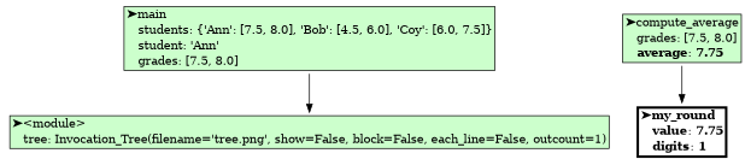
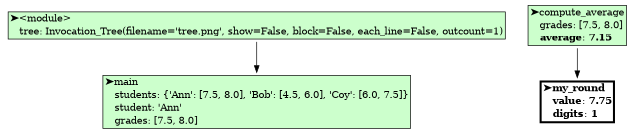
  digraph {
    node [shape=plaintext]
    n1 [label=< <TABLE BORDER="1" CELLBORDER="0" CELLSPACING="0" BGCOLOR="#ccffcc">   <TR><TD ALIGN="left">➤&lt;module&gt;</TD></TR>   <TR><TD ALIGN="left">   tree: Invocation_Tree(filename=&#x27;tree.png&#x27;, show=False, block=False, each_line=False, outcount=1)</TD></TR> </TABLE>>]
    n2 [label=< <TABLE BORDER="1" CELLBORDER="0" CELLSPACING="0" BGCOLOR="#ccffcc">   <TR><TD ALIGN="left">➤main</TD></TR>   <TR><TD ALIGN="left">   students: {&#x27;Ann&#x27;: [7.5, 8.0], &#x27;Bob&#x27;: [4.5, 6.0], &#x27;Coy&#x27;: [6.0, 7.5]}</TD></TR>   <TR><TD ALIGN="left">   student: &#x27;Ann&#x27;</TD></TR>   <TR><TD ALIGN="left">   grades: [7.5, 8.0]</TD></TR> </TABLE>>]
-   n3 [label=< <TABLE BORDER="1" CELLBORDER="0" CELLSPACING="0" BGCOLOR="#ccffcc">   <TR><TD ALIGN="left">➤compute_average</TD></TR>   <TR><TD ALIGN="left">   grades: [7.5, 8.0]</TD></TR>   <TR><TD ALIGN="left">   <B>average</B>: <B>7.75</B></TD></TR> </TABLE>>]
+   n3 [label=< <TABLE BORDER="1" CELLBORDER="0" CELLSPACING="0" BGCOLOR="#ccffcc">   <TR><TD ALIGN="left">➤compute_average</TD></TR>   <TR><TD ALIGN="left">   grades: [7.5, 8.0]</TD></TR>   <TR><TD ALIGN="left">   <B>average</B>: <B>7.15</B></TD></TR> </TABLE>>]
    n4 [label=< <TABLE BORDER="3" CELLBORDER="0" CELLSPACING="0" BGCOLOR="#ffffff">   <TR><TD ALIGN="left">➤<B>my_round</B></TD></TR>   <TR><TD ALIGN="left">   <B>value</B>: <B>7.75</B></TD></TR>   <TR><TD ALIGN="left">   <B>digits</B>: <B>1</B></TD></TR> </TABLE>>]
-   n2 -> n1
+   n1 -> n2
    n3 -> n4
  }
